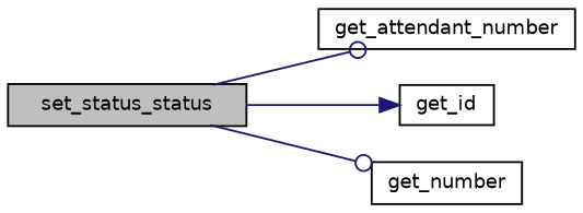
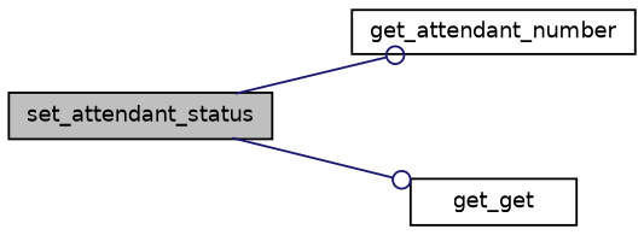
  digraph {
    rankdir=LR
    node [color=black fillcolor=white fontname=Helvetica fontsize=10 shape=record style=filled]
    edge [arrowhead=odot color=midnightblue fontname=Helvetica fontsize=10 labelfontname=Helvetica labelfontsize=10 style=solid]
-   n1 [fillcolor=grey75 fontcolor=black height=0.2 label=set_status_status width=0.4]
+   n1 [fillcolor=grey75 fontcolor=black height=0.2 label=set_attendant_status width=0.4]
    n2 [height=0.2 label=get_attendant_number width=0.4]
-   n3 [height=0.2 label=get_id width=0.4]
-   n4 [height=0.2 label=get_number width=0.4]
+   n4 [height=0.2 label=get_get width=0.4]
    n1 -> n2
-   n1 -> n3 [arrowhead=normal]
    n1 -> n4
  }
